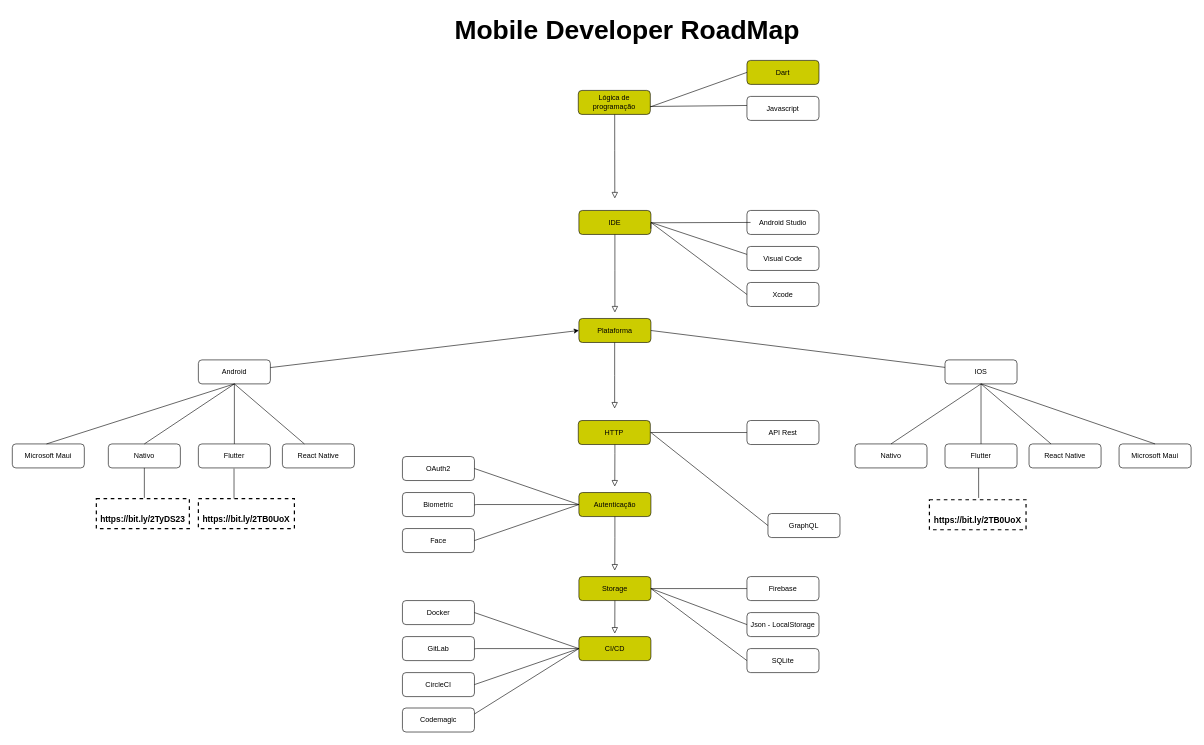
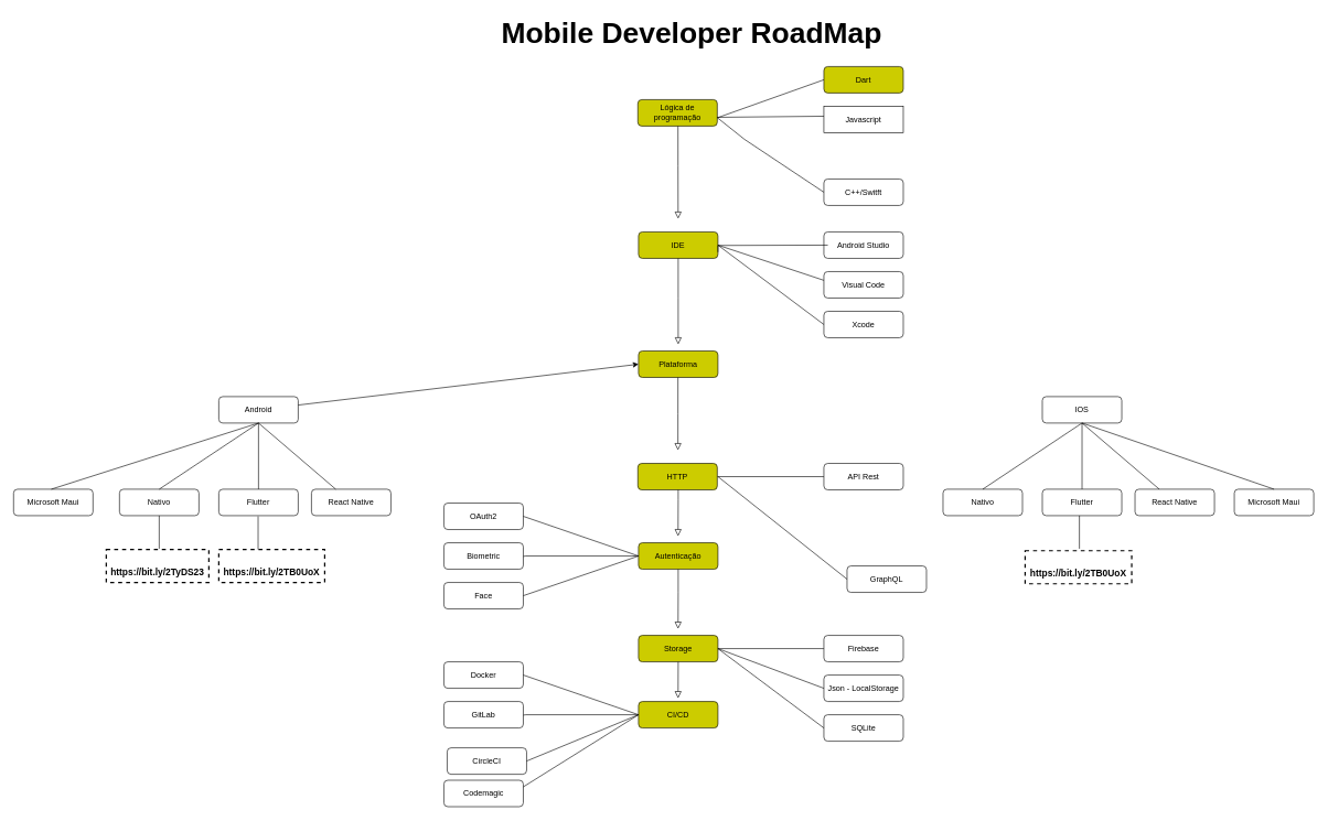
  <mxCell id="0" />
  <mxCell id="1" parent="0" />
  <mxCell id="2" style="endArrow=none;rounded=0;orthogonalLoop=1;jettySize=auto;html=1;fontSize=44;entryX=0.009;entryY=0.378;entryDx=0;entryDy=0;entryPerimeter=0;" edge="1" parent="1" target="7"><mxGeometry relative="1" as="geometry"><mxPoint x="1238" y="176" as="targetPoint" /><mxPoint x="1058" y="187" as="sourcePoint" /><Array as="points"><mxPoint x="1058" y="177" /></Array></mxGeometry></mxCell>
  <mxCell id="3" value="Lógica de programação" style="rounded=1;whiteSpace=wrap;html=1;fontSize=12;glass=0;strokeWidth=1;shadow=0;labelBackgroundColor=none;fillColor=#CCCC00;" parent="1" vertex="1"><mxGeometry x="963" y="150" width="120" height="40" as="geometry" /></mxCell>
  <mxCell id="4" value="Android Studio" style="rounded=1;whiteSpace=wrap;html=1;fontSize=12;glass=0;strokeWidth=1;shadow=0;" parent="1" vertex="1"><mxGeometry x="1244" y="350" width="120" height="40" as="geometry" /></mxCell>
  <mxCell id="5" value="Mobile Developer RoadMap" style="text;html=1;align=center;verticalAlign=middle;resizable=0;points=[];autosize=1;strokeWidth=10;fontSize=44;fontStyle=1" vertex="1" parent="1"><mxGeometry x="749" y="20" width="590" height="60" as="geometry" /></mxCell>
  <mxCell id="6" value="Dart" style="rounded=1;whiteSpace=wrap;html=1;fontSize=12;glass=0;strokeWidth=1;shadow=0;fillColor=#cccc00;" vertex="1" parent="1"><mxGeometry x="1244" y="100" width="120" height="40" as="geometry" /></mxCell>
- <mxCell id="7" value="Javascript" style="rounded=1;whiteSpace=wrap;html=1;fontSize=12;glass=0;strokeWidth=1;shadow=0;" vertex="1" parent="1"><mxGeometry x="1244" y="160" width="120" height="40" as="geometry" /></mxCell>
+ <mxCell id="7" value="Javascript" style="whiteSpace=wrap;html=1;fontSize=12;glass=0;strokeWidth=1;shadow=0;rounded=0;" vertex="1" parent="1"><mxGeometry x="1244" y="160" width="120" height="40" as="geometry" /></mxCell>
+ <mxCell id="8" value="C++/Switft" style="rounded=1;whiteSpace=wrap;html=1;fontSize=12;glass=0;strokeWidth=1;shadow=0;" vertex="1" parent="1"><mxGeometry x="1244" y="270" width="120" height="40" as="geometry" /></mxCell>
  <mxCell id="9" value="IDE" style="rounded=1;whiteSpace=wrap;html=1;fontSize=12;glass=0;strokeWidth=1;shadow=0;labelBackgroundColor=none;fillColor=#CCCC00;" vertex="1" parent="1"><mxGeometry x="964" y="350" width="120" height="40" as="geometry" /></mxCell>
  <mxCell id="10" value="Visual Code" style="rounded=1;whiteSpace=wrap;html=1;fontSize=12;glass=0;strokeWidth=1;shadow=0;" vertex="1" parent="1"><mxGeometry x="1244" y="410" width="120" height="40" as="geometry" /></mxCell>
  <mxCell id="11" value="Xcode" style="rounded=1;whiteSpace=wrap;html=1;fontSize=12;glass=0;strokeWidth=1;shadow=0;" vertex="1" parent="1"><mxGeometry x="1244" y="470" width="120" height="40" as="geometry" /></mxCell>
  <mxCell id="12" style="endArrow=none;rounded=0;orthogonalLoop=1;jettySize=auto;html=1;fontSize=44;entryX=0;entryY=0.5;entryDx=0;entryDy=0;" edge="1" parent="1" source="13" target="18"><mxGeometry relative="1" as="geometry"><mxPoint x="1234" y="720" as="targetPoint" /></mxGeometry></mxCell>
  <mxCell id="13" value="HTTP" style="rounded=1;whiteSpace=wrap;html=1;fontSize=12;glass=0;strokeWidth=1;shadow=0;labelBackgroundColor=none;fillColor=#CCCC00;" vertex="1" parent="1"><mxGeometry x="963" y="700" width="120" height="40" as="geometry" /></mxCell>
  <mxCell id="14" value="Plataforma" style="rounded=1;whiteSpace=wrap;html=1;fontSize=12;glass=0;strokeWidth=1;shadow=0;labelBackgroundColor=none;fillColor=#CCCC00;" vertex="1" parent="1"><mxGeometry x="964" y="530" width="120" height="40" as="geometry" /></mxCell>
  <mxCell id="15" value="" style="rounded=0;html=1;jettySize=auto;orthogonalLoop=1;fontSize=11;endArrow=block;endFill=0;endSize=8;strokeWidth=1;shadow=0;labelBackgroundColor=none;edgeStyle=orthogonalEdgeStyle;" edge="1" parent="1"><mxGeometry relative="1" as="geometry"><mxPoint x="1024" y="390" as="sourcePoint" /><mxPoint x="1024" y="520" as="targetPoint" /><Array as="points"><mxPoint x="1024" y="450" /><mxPoint x="1024" y="450" /></Array></mxGeometry></mxCell>
  <mxCell id="16" value="Android" style="rounded=1;whiteSpace=wrap;html=1;fontSize=12;glass=0;strokeWidth=1;shadow=0;" vertex="1" parent="1"><mxGeometry x="330" y="599" width="120" height="40" as="geometry" /></mxCell>
  <mxCell id="17" value="IOS" style="rounded=1;whiteSpace=wrap;html=1;fontSize=12;glass=0;strokeWidth=1;shadow=0;" vertex="1" parent="1"><mxGeometry x="1574" y="599" width="120" height="40" as="geometry" /></mxCell>
  <mxCell id="18" value="API Rest" style="rounded=1;whiteSpace=wrap;html=1;fontSize=12;glass=0;strokeWidth=1;shadow=0;" vertex="1" parent="1"><mxGeometry x="1244" y="700" width="120" height="40" as="geometry" /></mxCell>
  <mxCell id="19" value="Autenticação" style="rounded=1;whiteSpace=wrap;html=1;fontSize=12;glass=0;strokeWidth=1;shadow=0;labelBackgroundColor=none;fillColor=#CCCC00;" vertex="1" parent="1"><mxGeometry x="964" y="820" width="120" height="40" as="geometry" /></mxCell>
  <mxCell id="20" value="Storage" style="rounded=1;whiteSpace=wrap;html=1;fontSize=12;glass=0;strokeWidth=1;shadow=0;labelBackgroundColor=none;fillColor=#CCCC00;" vertex="1" parent="1"><mxGeometry x="964" y="960" width="120" height="40" as="geometry" /></mxCell>
  <mxCell id="21" value="CI/CD" style="rounded=1;whiteSpace=wrap;html=1;fontSize=12;glass=0;strokeWidth=1;shadow=0;labelBackgroundColor=none;fillColor=#CCCC00;" vertex="1" parent="1"><mxGeometry x="964" y="1060" width="120" height="40" as="geometry" /></mxCell>
  <mxCell id="22" value="GraphQL" style="rounded=1;whiteSpace=wrap;html=1;fontSize=12;glass=0;strokeWidth=1;shadow=0;" vertex="1" parent="1"><mxGeometry x="1279" y="855" width="120" height="40" as="geometry" /></mxCell>
  <mxCell id="23" style="endArrow=none;rounded=0;orthogonalLoop=1;jettySize=auto;html=1;fontSize=44;entryX=0;entryY=0.5;entryDx=0;entryDy=0;" edge="1" parent="1" target="24"><mxGeometry relative="1" as="geometry"><mxPoint x="1234" y="980" as="targetPoint" /><mxPoint x="1084" y="980" as="sourcePoint" /></mxGeometry></mxCell>
  <mxCell id="24" value="Firebase" style="rounded=1;whiteSpace=wrap;html=1;fontSize=12;glass=0;strokeWidth=1;shadow=0;" vertex="1" parent="1"><mxGeometry x="1244" y="960" width="120" height="40" as="geometry" /></mxCell>
  <mxCell id="25" value="Json - LocalStorage" style="rounded=1;whiteSpace=wrap;html=1;fontSize=12;glass=0;strokeWidth=1;shadow=0;" vertex="1" parent="1"><mxGeometry x="1244" y="1020" width="120" height="40" as="geometry" /></mxCell>
  <mxCell id="26" value="OAuth2" style="rounded=1;whiteSpace=wrap;html=1;fontSize=12;glass=0;strokeWidth=1;shadow=0;" vertex="1" parent="1"><mxGeometry x="670" y="760" width="120" height="40" as="geometry" /></mxCell>
  <mxCell id="27" value="" style="endArrow=none;html=1;fontSize=44;entryX=1;entryY=0.5;entryDx=0;entryDy=0;" edge="1" parent="1" target="26"><mxGeometry width="50" height="50" relative="1" as="geometry"><mxPoint x="964" y="840" as="sourcePoint" /><mxPoint x="924" y="830" as="targetPoint" /></mxGeometry></mxCell>
  <mxCell id="28" value="" style="endArrow=none;html=1;fontSize=44;exitX=0;exitY=0.5;exitDx=0;exitDy=0;" edge="1" parent="1" source="19"><mxGeometry width="50" height="50" relative="1" as="geometry"><mxPoint x="974" y="834.615" as="sourcePoint" /><mxPoint x="774" y="850" as="targetPoint" /><Array as="points"><mxPoint x="784" y="840" /></Array></mxGeometry></mxCell>
  <mxCell id="29" value="Biometric" style="rounded=1;whiteSpace=wrap;html=1;fontSize=12;glass=0;strokeWidth=1;shadow=0;" vertex="1" parent="1"><mxGeometry x="670" y="820" width="120" height="40" as="geometry" /></mxCell>
  <mxCell id="30" value="Face" style="rounded=1;whiteSpace=wrap;html=1;fontSize=12;glass=0;strokeWidth=1;shadow=0;" vertex="1" parent="1"><mxGeometry x="670" y="880" width="120" height="40" as="geometry" /></mxCell>
  <mxCell id="31" value="" style="endArrow=none;html=1;fontSize=44;entryX=1;entryY=0.5;entryDx=0;entryDy=0;" edge="1" parent="1" target="30"><mxGeometry width="50" height="50" relative="1" as="geometry"><mxPoint x="964" y="840" as="sourcePoint" /><mxPoint x="784" y="910" as="targetPoint" /><Array as="points" /></mxGeometry></mxCell>
  <mxCell id="32" style="endArrow=none;rounded=0;orthogonalLoop=1;jettySize=auto;html=1;fontSize=44;entryX=0;entryY=0.5;entryDx=0;entryDy=0;exitX=1.003;exitY=0.683;exitDx=0;exitDy=0;exitPerimeter=0;" edge="1" parent="1" source="3" target="6"><mxGeometry relative="1" as="geometry"><mxPoint x="1258" y="164.5" as="targetPoint" /><mxPoint x="1078" y="175.5" as="sourcePoint" /><Array as="points" /></mxGeometry></mxCell>
+ <mxCell id="33" style="endArrow=none;rounded=0;orthogonalLoop=1;jettySize=auto;html=1;fontSize=44;entryX=0;entryY=0.5;entryDx=0;entryDy=0;exitX=0.997;exitY=0.675;exitDx=0;exitDy=0;exitPerimeter=0;" edge="1" parent="1" source="3" target="8"><mxGeometry relative="1" as="geometry"><mxPoint x="1248" y="142.409" as="targetPoint" /><mxPoint x="1084" y="180" as="sourcePoint" /><Array as="points"><mxPoint x="1124" y="210" /></Array></mxGeometry></mxCell>
  <mxCell id="34" style="endArrow=none;rounded=0;orthogonalLoop=1;jettySize=auto;html=1;fontSize=44;entryX=0;entryY=0.5;entryDx=0;entryDy=0;exitX=1;exitY=0.5;exitDx=0;exitDy=0;" edge="1" parent="1" source="9" target="11"><mxGeometry relative="1" as="geometry"><mxPoint x="1234" y="490" as="targetPoint" /><mxPoint x="1074" y="380" as="sourcePoint" /><Array as="points" /></mxGeometry></mxCell>
  <mxCell id="35" style="endArrow=none;rounded=0;orthogonalLoop=1;jettySize=auto;html=1;fontSize=44;" edge="1" parent="1"><mxGeometry relative="1" as="geometry"><mxPoint x="1250" y="370" as="targetPoint" /><mxPoint x="1084" y="380.5" as="sourcePoint" /><Array as="points"><mxPoint x="1084" y="370.5" /></Array></mxGeometry></mxCell>
  <mxCell id="36" style="endArrow=none;rounded=0;orthogonalLoop=1;jettySize=auto;html=1;fontSize=44;entryX=0;entryY=0.5;entryDx=0;entryDy=0;" edge="1" parent="1"><mxGeometry relative="1" as="geometry"><mxPoint x="1244" y="423.2" as="targetPoint" /><mxPoint x="1084" y="370" as="sourcePoint" /><Array as="points" /></mxGeometry></mxCell>
  <mxCell id="37" style="endArrow=none;rounded=0;orthogonalLoop=1;jettySize=auto;html=1;fontSize=44;entryX=0;entryY=0.5;entryDx=0;entryDy=0;exitX=0.998;exitY=0.67;exitDx=0;exitDy=0;exitPerimeter=0;" edge="1" parent="1" target="22"><mxGeometry relative="1" as="geometry"><mxPoint x="1250.24" y="773.2" as="targetPoint" /><mxPoint x="1084" y="720" as="sourcePoint" /><Array as="points" /></mxGeometry></mxCell>
  <mxCell id="38" style="endArrow=none;rounded=0;orthogonalLoop=1;jettySize=auto;html=1;fontSize=44;entryX=0;entryY=0.5;entryDx=0;entryDy=0;exitX=0.998;exitY=0.67;exitDx=0;exitDy=0;exitPerimeter=0;" edge="1" parent="1"><mxGeometry relative="1" as="geometry"><mxPoint x="1244" y="1040" as="targetPoint" /><mxPoint x="1084" y="980" as="sourcePoint" /><Array as="points" /></mxGeometry></mxCell>
  <mxCell id="39" style="endArrow=classic;rounded=0;orthogonalLoop=1;jettySize=auto;html=1;fontSize=44;entryX=0;entryY=0.5;entryDx=0;entryDy=0;" edge="1" parent="1" source="16" target="14"><mxGeometry relative="1" as="geometry"><mxPoint x="740" y="595" as="targetPoint" /><mxPoint x="574" y="475" as="sourcePoint" /><Array as="points" /></mxGeometry></mxCell>
- <mxCell id="40" style="endArrow=none;rounded=0;orthogonalLoop=1;jettySize=auto;html=1;fontSize=44;exitX=1;exitY=0.5;exitDx=0;exitDy=0;" edge="1" parent="1" source="14" target="17"><mxGeometry relative="1" as="geometry"><mxPoint x="1244" y="660" as="targetPoint" /><mxPoint x="1078" y="540" as="sourcePoint" /><Array as="points" /></mxGeometry></mxCell>
  <mxCell id="41" value="Nativo" style="rounded=1;whiteSpace=wrap;html=1;fontSize=12;glass=0;strokeWidth=1;shadow=0;" vertex="1" parent="1"><mxGeometry x="180" y="739" width="120" height="40" as="geometry" /></mxCell>
  <mxCell id="42" value="Flutter" style="rounded=1;whiteSpace=wrap;html=1;fontSize=12;glass=0;strokeWidth=1;shadow=0;" vertex="1" parent="1"><mxGeometry x="330" y="739" width="120" height="40" as="geometry" /></mxCell>
  <mxCell id="43" value="React Native" style="rounded=1;whiteSpace=wrap;html=1;fontSize=12;glass=0;strokeWidth=1;shadow=0;" vertex="1" parent="1"><mxGeometry x="470" y="739" width="120" height="40" as="geometry" /></mxCell>
  <mxCell id="44" value="" style="endArrow=none;html=1;fontSize=44;entryX=0.5;entryY=1;entryDx=0;entryDy=0;" edge="1" parent="1" target="16"><mxGeometry width="50" height="50" relative="1" as="geometry"><mxPoint x="240" y="739" as="sourcePoint" /><mxPoint x="290" y="689" as="targetPoint" /><Array as="points" /></mxGeometry></mxCell>
  <mxCell id="45" value="" style="endArrow=none;html=1;fontSize=44;entryX=0.5;entryY=1;entryDx=0;entryDy=0;exitX=0.5;exitY=0;exitDx=0;exitDy=0;" edge="1" parent="1" source="42" target="16"><mxGeometry width="50" height="50" relative="1" as="geometry"><mxPoint x="365" y="709" as="sourcePoint" /><mxPoint x="415" y="659" as="targetPoint" /></mxGeometry></mxCell>
  <mxCell id="46" value="" style="endArrow=none;html=1;fontSize=44;entryX=0.5;entryY=1;entryDx=0;entryDy=0;" edge="1" parent="1" source="43" target="16"><mxGeometry width="50" height="50" relative="1" as="geometry"><mxPoint x="460" y="699" as="sourcePoint" /><mxPoint x="510" y="649" as="targetPoint" /></mxGeometry></mxCell>
  <mxCell id="47" value="Nativo" style="rounded=1;whiteSpace=wrap;html=1;fontSize=12;glass=0;strokeWidth=1;shadow=0;" vertex="1" parent="1"><mxGeometry x="1424" y="739" width="120" height="40" as="geometry" /></mxCell>
  <mxCell id="48" value="Flutter" style="rounded=1;whiteSpace=wrap;html=1;fontSize=12;glass=0;strokeWidth=1;shadow=0;" vertex="1" parent="1"><mxGeometry x="1574" y="739" width="120" height="40" as="geometry" /></mxCell>
  <mxCell id="49" value="React Native" style="rounded=1;whiteSpace=wrap;html=1;fontSize=12;glass=0;strokeWidth=1;shadow=0;" vertex="1" parent="1"><mxGeometry x="1714" y="739" width="120" height="40" as="geometry" /></mxCell>
  <mxCell id="50" value="" style="endArrow=none;html=1;fontSize=44;entryX=0.5;entryY=1;entryDx=0;entryDy=0;" edge="1" parent="1"><mxGeometry width="50" height="50" relative="1" as="geometry"><mxPoint x="1484" y="739" as="sourcePoint" /><mxPoint x="1634" y="639" as="targetPoint" /><Array as="points" /></mxGeometry></mxCell>
  <mxCell id="51" value="" style="endArrow=none;html=1;fontSize=44;entryX=0.5;entryY=1;entryDx=0;entryDy=0;exitX=0.5;exitY=0;exitDx=0;exitDy=0;" edge="1" parent="1" source="48"><mxGeometry width="50" height="50" relative="1" as="geometry"><mxPoint x="1609" y="709" as="sourcePoint" /><mxPoint x="1634" y="639" as="targetPoint" /></mxGeometry></mxCell>
  <mxCell id="52" value="" style="endArrow=none;html=1;fontSize=44;" edge="1" parent="1" source="49"><mxGeometry width="50" height="50" relative="1" as="geometry"><mxPoint x="1704" y="699" as="sourcePoint" /><mxPoint x="1634" y="639" as="targetPoint" /></mxGeometry></mxCell>
  <mxCell id="53" style="edgeStyle=orthogonalEdgeStyle;rounded=0;orthogonalLoop=1;jettySize=auto;html=1;exitX=0.5;exitY=1;exitDx=0;exitDy=0;fontSize=44;" edge="1" parent="1" source="48" target="48"><mxGeometry relative="1" as="geometry" /></mxCell>
  <mxCell id="54" value="Microsoft Maui" style="rounded=1;whiteSpace=wrap;html=1;fontSize=12;glass=0;strokeWidth=1;shadow=0;" vertex="1" parent="1"><mxGeometry x="1864" y="739" width="120" height="40" as="geometry" /></mxCell>
  <mxCell id="55" value="" style="endArrow=none;html=1;fontSize=44;exitX=0.5;exitY=0;exitDx=0;exitDy=0;entryX=0.5;entryY=1;entryDx=0;entryDy=0;" edge="1" parent="1" source="54" target="17"><mxGeometry width="50" height="50" relative="1" as="geometry"><mxPoint x="1760.667" y="749" as="sourcePoint" /><mxPoint x="1644" y="649" as="targetPoint" /></mxGeometry></mxCell>
  <mxCell id="56" value="Microsoft Maui" style="rounded=1;whiteSpace=wrap;html=1;fontSize=12;glass=0;strokeWidth=1;shadow=0;" vertex="1" parent="1"><mxGeometry x="20" y="739" width="120" height="40" as="geometry" /></mxCell>
  <mxCell id="57" value="" style="endArrow=none;html=1;fontSize=44;entryX=0.5;entryY=1;entryDx=0;entryDy=0;" edge="1" parent="1" target="16"><mxGeometry width="50" height="50" relative="1" as="geometry"><mxPoint x="77" y="739" as="sourcePoint" /><mxPoint x="227" y="639" as="targetPoint" /><Array as="points" /></mxGeometry></mxCell>
  <mxCell id="58" value="SQLite" style="rounded=1;whiteSpace=wrap;html=1;fontSize=12;glass=0;strokeWidth=1;shadow=0;" vertex="1" parent="1"><mxGeometry x="1244" y="1080" width="120" height="40" as="geometry" /></mxCell>
  <mxCell id="59" style="endArrow=none;rounded=0;orthogonalLoop=1;jettySize=auto;html=1;fontSize=44;entryX=0;entryY=0.5;entryDx=0;entryDy=0;exitX=0.998;exitY=0.67;exitDx=0;exitDy=0;exitPerimeter=0;" edge="1" parent="1" target="58"><mxGeometry relative="1" as="geometry"><mxPoint x="1244" y="1040" as="targetPoint" /><mxPoint x="1084" y="980" as="sourcePoint" /><Array as="points" /></mxGeometry></mxCell>
  <mxCell id="60" value="Docker" style="rounded=1;whiteSpace=wrap;html=1;fontSize=12;glass=0;strokeWidth=1;shadow=0;" vertex="1" parent="1"><mxGeometry x="670" y="1000" width="120" height="40" as="geometry" /></mxCell>
  <mxCell id="61" value="" style="endArrow=none;html=1;fontSize=44;entryX=1;entryY=0.5;entryDx=0;entryDy=0;" edge="1" parent="1" target="60"><mxGeometry width="50" height="50" relative="1" as="geometry"><mxPoint x="964" y="1080" as="sourcePoint" /><mxPoint x="924" y="1070" as="targetPoint" /></mxGeometry></mxCell>
  <mxCell id="62" value="" style="endArrow=none;html=1;fontSize=44;exitX=0;exitY=0.5;exitDx=0;exitDy=0;" edge="1" parent="1"><mxGeometry width="50" height="50" relative="1" as="geometry"><mxPoint x="964" y="1080" as="sourcePoint" /><mxPoint x="774" y="1090" as="targetPoint" /><Array as="points"><mxPoint x="784" y="1080" /></Array></mxGeometry></mxCell>
  <mxCell id="63" value="GitLab" style="rounded=1;whiteSpace=wrap;html=1;fontSize=12;glass=0;strokeWidth=1;shadow=0;" vertex="1" parent="1"><mxGeometry x="670" y="1060" width="120" height="40" as="geometry" /></mxCell>
- <mxCell id="64" value="CircleCI" style="rounded=1;whiteSpace=wrap;html=1;fontSize=12;glass=0;strokeWidth=1;shadow=0;" vertex="1" parent="1"><mxGeometry x="670" y="1120" width="120" height="40" as="geometry" /></mxCell>
+ <mxCell id="64" value="CircleCI" style="rounded=1;whiteSpace=wrap;html=1;fontSize=12;glass=0;strokeWidth=1;shadow=0;" vertex="1" parent="1"><mxGeometry x="675" y="1130" width="120" height="40" as="geometry" /></mxCell>
  <mxCell id="65" value="" style="endArrow=none;html=1;fontSize=44;entryX=1;entryY=0.5;entryDx=0;entryDy=0;" edge="1" parent="1" target="64"><mxGeometry width="50" height="50" relative="1" as="geometry"><mxPoint x="964" y="1080" as="sourcePoint" /><mxPoint x="784" y="1150" as="targetPoint" /><Array as="points" /></mxGeometry></mxCell>
  <mxCell id="66" value="Codemagic" style="rounded=1;whiteSpace=wrap;html=1;fontSize=12;glass=0;strokeWidth=1;shadow=0;" vertex="1" parent="1"><mxGeometry x="670" y="1179" width="120" height="40" as="geometry" /></mxCell>
  <mxCell id="67" value="" style="endArrow=none;html=1;fontSize=44;entryX=1;entryY=0.25;entryDx=0;entryDy=0;" edge="1" parent="1" target="66"><mxGeometry width="50" height="50" relative="1" as="geometry"><mxPoint x="964" y="1080" as="sourcePoint" /><mxPoint x="784" y="1200" as="targetPoint" /><Array as="points" /></mxGeometry></mxCell>
  <mxCell id="68" value="" style="rounded=0;html=1;jettySize=auto;orthogonalLoop=1;fontSize=11;endArrow=block;endFill=0;endSize=8;strokeWidth=1;shadow=0;labelBackgroundColor=none;edgeStyle=orthogonalEdgeStyle;" edge="1" parent="1" source="14"><mxGeometry relative="1" as="geometry"><mxPoint x="1024.08" y="610" as="sourcePoint" /><mxPoint x="1023.58" y="680" as="targetPoint" /><Array as="points"><mxPoint x="1024" y="625" /></Array></mxGeometry></mxCell>
  <mxCell id="69" value="" style="rounded=0;html=1;jettySize=auto;orthogonalLoop=1;fontSize=11;endArrow=block;endFill=0;endSize=8;strokeWidth=1;shadow=0;labelBackgroundColor=none;edgeStyle=orthogonalEdgeStyle;" edge="1" parent="1"><mxGeometry relative="1" as="geometry"><mxPoint x="1023.66" y="190" as="sourcePoint" /><mxPoint x="1023.86" y="330" as="targetPoint" /><Array as="points"><mxPoint x="1023.66" y="250" /><mxPoint x="1023.66" y="250" /></Array></mxGeometry></mxCell>
  <mxCell id="70" value="" style="rounded=0;html=1;jettySize=auto;orthogonalLoop=1;fontSize=11;endArrow=block;endFill=0;endSize=8;strokeWidth=1;shadow=0;labelBackgroundColor=none;edgeStyle=orthogonalEdgeStyle;" edge="1" parent="1"><mxGeometry relative="1" as="geometry"><mxPoint x="1024" y="740" as="sourcePoint" /><mxPoint x="1023.76" y="810" as="targetPoint" /><Array as="points"><mxPoint x="1024.18" y="755" /></Array></mxGeometry></mxCell>
  <mxCell id="71" value="" style="rounded=0;html=1;jettySize=auto;orthogonalLoop=1;fontSize=11;endArrow=block;endFill=0;endSize=8;strokeWidth=1;shadow=0;labelBackgroundColor=none;edgeStyle=orthogonalEdgeStyle;exitX=0.5;exitY=1;exitDx=0;exitDy=0;" edge="1" parent="1" source="19"><mxGeometry relative="1" as="geometry"><mxPoint x="1024" y="880" as="sourcePoint" /><mxPoint x="1023.76" y="950" as="targetPoint" /><Array as="points"><mxPoint x="1024" y="895" /></Array></mxGeometry></mxCell>
  <mxCell id="72" value="" style="rounded=0;html=1;jettySize=auto;orthogonalLoop=1;fontSize=11;endArrow=block;endFill=0;endSize=8;strokeWidth=1;shadow=0;labelBackgroundColor=none;edgeStyle=orthogonalEdgeStyle;" edge="1" parent="1"><mxGeometry relative="1" as="geometry"><mxPoint x="1024" y="1000" as="sourcePoint" /><mxPoint x="1023.8" y="1055" as="targetPoint" /><Array as="points"><mxPoint x="1024.22" y="1000" /></Array></mxGeometry></mxCell>
  <mxCell id="73" value="" style="endArrow=none;html=1;fontSize=44;" edge="1" parent="1"><mxGeometry width="50" height="50" relative="1" as="geometry"><mxPoint x="240" y="829" as="sourcePoint" /><mxPoint x="240" y="779" as="targetPoint" /></mxGeometry></mxCell>
  <mxCell id="74" value="&lt;font size=&quot;1&quot;&gt;&lt;b style=&quot;font-size: 14px&quot;&gt;https://bit.ly/2TyDS23&lt;/b&gt;&lt;/font&gt;" style="rounded=0;whiteSpace=wrap;html=1;dashed=1;labelBackgroundColor=none;strokeColor=#000000;strokeWidth=2;fillColor=none;fontSize=44;fontColor=#000000;" vertex="1" parent="1"><mxGeometry x="160" y="830" width="155" height="50" as="geometry" /></mxCell>
  <mxCell id="75" value="&lt;span style=&quot;font-size: 14px&quot;&gt;&lt;b&gt;https://bit.ly/2TB0UoX&lt;/b&gt;&lt;/span&gt;" style="rounded=0;whiteSpace=wrap;html=1;dashed=1;labelBackgroundColor=none;strokeColor=#000000;strokeWidth=2;fillColor=none;fontSize=44;fontColor=#000000;" vertex="1" parent="1"><mxGeometry x="330" y="830" width="160" height="50" as="geometry" /></mxCell>
  <mxCell id="76" value="" style="endArrow=none;html=1;fontSize=44;" edge="1" parent="1"><mxGeometry width="50" height="50" relative="1" as="geometry"><mxPoint x="389.41" y="830" as="sourcePoint" /><mxPoint x="389.41" y="780" as="targetPoint" /></mxGeometry></mxCell>
  <mxCell id="77" value="&lt;span style=&quot;font-size: 14px&quot;&gt;&lt;b&gt;https://bit.ly/2TB0UoX&lt;/b&gt;&lt;/span&gt;" style="rounded=0;whiteSpace=wrap;html=1;dashed=1;labelBackgroundColor=none;strokeColor=#000000;strokeWidth=2;fillColor=none;fontSize=44;fontColor=#000000;" vertex="1" parent="1"><mxGeometry x="1548" y="832" width="161" height="50" as="geometry" /></mxCell>
  <mxCell id="78" value="" style="endArrow=none;html=1;fontSize=44;" edge="1" parent="1"><mxGeometry width="50" height="50" relative="1" as="geometry"><mxPoint x="1630" y="829" as="sourcePoint" /><mxPoint x="1630" y="779" as="targetPoint" /></mxGeometry></mxCell>
